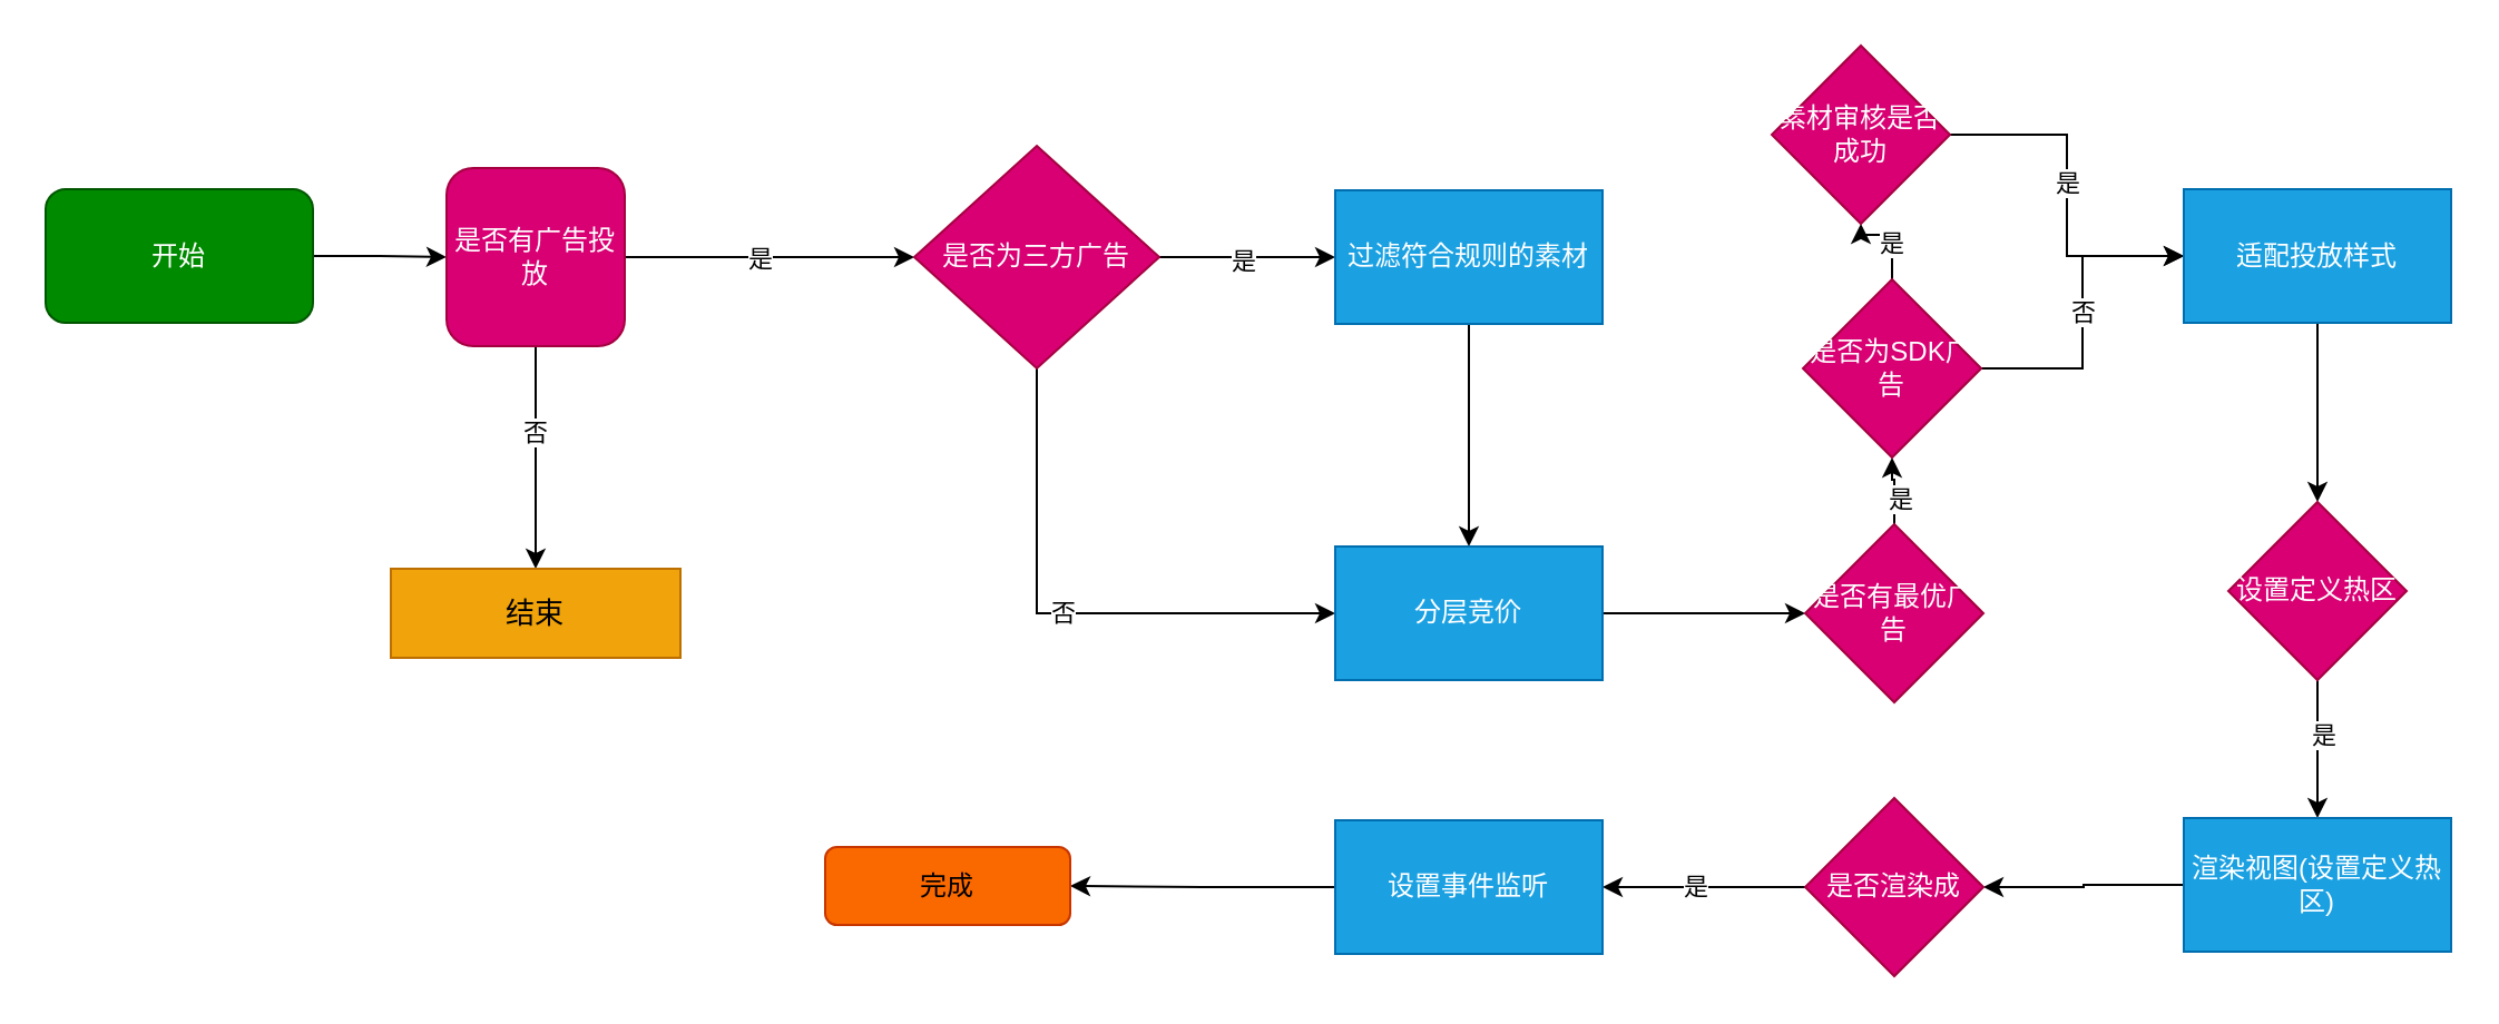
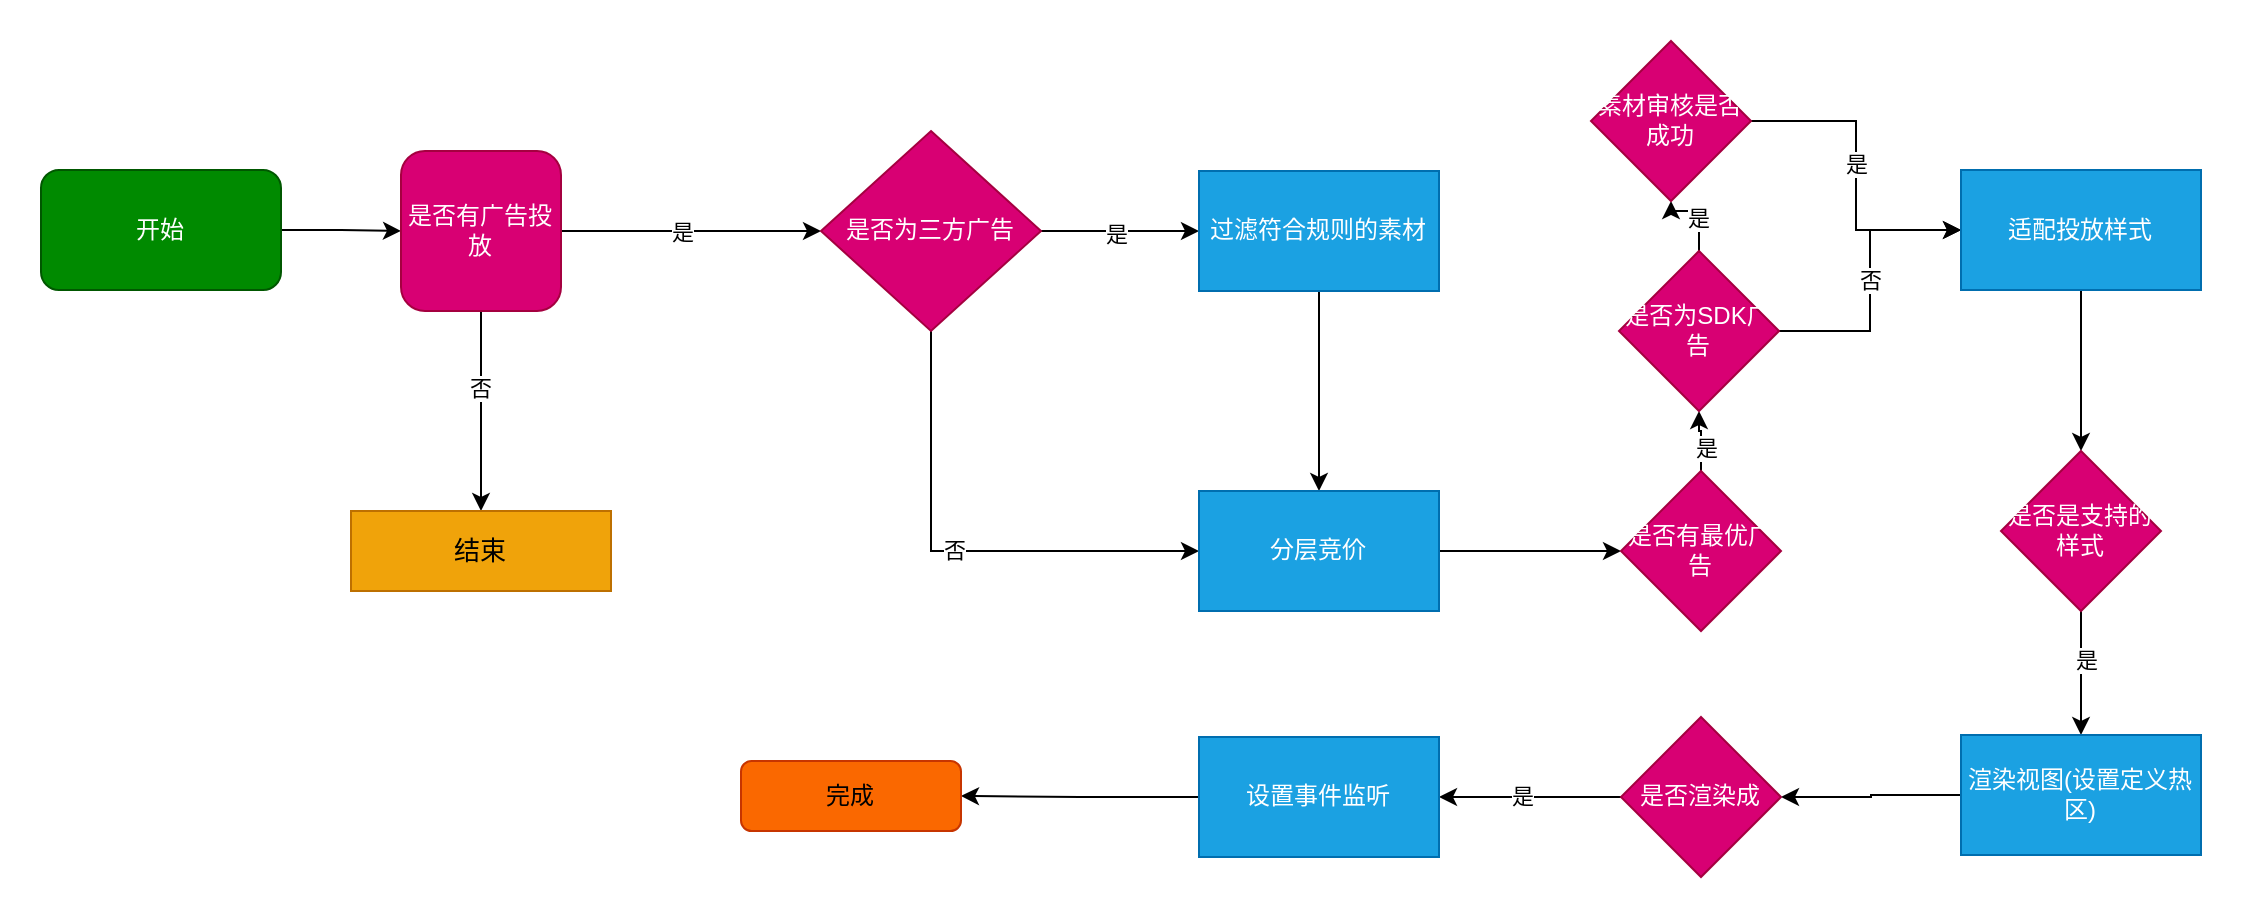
  <mxCell id="0" />
  <mxCell id="1" parent="0" />
  <mxCell id="2" value="" style="edgeStyle=orthogonalEdgeStyle;rounded=0;orthogonalLoop=1;jettySize=auto;html=1;endArrow=classic;endFill=1;entryX=0;entryY=0.5;entryDx=0;entryDy=0;" edge="1" parent="1" source="3" target="8"><mxGeometry relative="1" as="geometry"><mxPoint x="240" y="115" as="targetPoint" /></mxGeometry></mxCell>
  <mxCell id="3" value="开始" style="rounded=1;whiteSpace=wrap;html=1;strokeColor=#005700;fillColor=#008a00;fontColor=#ffffff;" vertex="1" parent="1"><mxGeometry x="20" y="84.5" width="120" height="60" as="geometry" /></mxCell>
  <mxCell id="4" value="" style="edgeStyle=orthogonalEdgeStyle;rounded=0;orthogonalLoop=1;jettySize=auto;html=1;endArrow=classic;endFill=1;entryX=0;entryY=0.5;entryDx=0;entryDy=0;" edge="1" parent="1" source="8" target="13"><mxGeometry relative="1" as="geometry"><mxPoint x="440" y="115" as="targetPoint" /></mxGeometry></mxCell>
  <mxCell id="5" value="是" style="edgeLabel;html=1;align=center;verticalAlign=middle;resizable=0;points=[];" vertex="1" connectable="0" parent="4"><mxGeometry x="-0.074" relative="1" as="geometry"><mxPoint as="offset" /></mxGeometry></mxCell>
  <mxCell id="6" value="" style="edgeStyle=orthogonalEdgeStyle;rounded=0;orthogonalLoop=1;jettySize=auto;html=1;endArrow=classic;endFill=1;" edge="1" parent="1" source="8" target="9"><mxGeometry relative="1" as="geometry" /></mxCell>
  <mxCell id="7" value="否" style="edgeLabel;html=1;align=center;verticalAlign=middle;resizable=0;points=[];" vertex="1" connectable="0" parent="6"><mxGeometry x="-0.232" y="-1" relative="1" as="geometry"><mxPoint as="offset" /></mxGeometry></mxCell>
  <mxCell id="8" value="是否有广告投放" style="whiteSpace=wrap;html=1;strokeColor=#A50040;fillColor=#d80073;fontColor=#ffffff;rounded=1;" vertex="1" parent="1"><mxGeometry x="200" y="75" width="80" height="80" as="geometry" /></mxCell>
  <mxCell id="9" value="&lt;pre style=&quot;font-family: &amp;quot;jetbrains mono&amp;quot; , monospace ; font-size: 9.8pt&quot;&gt;结束&lt;/pre&gt;" style="whiteSpace=wrap;html=1;fillColor=#f0a30a;fontColor=#000000;strokeColor=#BD7000;" vertex="1" parent="1"><mxGeometry x="175" y="255" width="130" height="40" as="geometry" /></mxCell>
  <mxCell id="10" value="否" style="edgeStyle=orthogonalEdgeStyle;rounded=0;orthogonalLoop=1;jettySize=auto;html=1;endArrow=classic;endFill=1;entryX=0;entryY=0.5;entryDx=0;entryDy=0;" edge="1" parent="1" source="13" target="17"><mxGeometry relative="1" as="geometry"><mxPoint x="463.5" y="245" as="targetPoint" /><Array as="points"><mxPoint x="465" y="275" /></Array></mxGeometry></mxCell>
  <mxCell id="11" value="" style="edgeStyle=orthogonalEdgeStyle;rounded=0;orthogonalLoop=1;jettySize=auto;html=1;" edge="1" parent="1" source="13" target="15"><mxGeometry relative="1" as="geometry" /></mxCell>
  <mxCell id="12" value="是" style="edgeLabel;html=1;align=center;verticalAlign=middle;resizable=0;points=[];" vertex="1" connectable="0" parent="11"><mxGeometry x="-0.066" y="-1" relative="1" as="geometry"><mxPoint as="offset" /></mxGeometry></mxCell>
  <mxCell id="13" value="是否为三方广告" style="rhombus;whiteSpace=wrap;html=1;strokeColor=#A50040;fillColor=#d80073;fontColor=#ffffff;" vertex="1" parent="1"><mxGeometry x="410" y="65" width="110" height="100" as="geometry" /></mxCell>
  <mxCell id="14" value="" style="edgeStyle=orthogonalEdgeStyle;rounded=0;orthogonalLoop=1;jettySize=auto;html=1;" edge="1" parent="1" source="15" target="17"><mxGeometry relative="1" as="geometry" /></mxCell>
  <mxCell id="15" value="过滤符合规则的素材" style="whiteSpace=wrap;html=1;rounded=0;fillColor=#1ba1e2;fontColor=#ffffff;strokeColor=#006EAF;" vertex="1" parent="1"><mxGeometry x="599" y="85" width="120" height="60" as="geometry" /></mxCell>
  <mxCell id="16" value="" style="edgeStyle=orthogonalEdgeStyle;rounded=0;orthogonalLoop=1;jettySize=auto;html=1;" edge="1" parent="1" source="17" target="20"><mxGeometry relative="1" as="geometry" /></mxCell>
  <mxCell id="17" value="分层竞价" style="whiteSpace=wrap;html=1;rounded=0;fillColor=#1ba1e2;fontColor=#ffffff;strokeColor=#006EAF;" vertex="1" parent="1"><mxGeometry x="599" y="245" width="120" height="60" as="geometry" /></mxCell>
  <mxCell id="18" value="" style="edgeStyle=orthogonalEdgeStyle;rounded=0;orthogonalLoop=1;jettySize=auto;html=1;" edge="1" parent="1" source="20" target="24"><mxGeometry relative="1" as="geometry" /></mxCell>
  <mxCell id="19" value="是" style="edgeLabel;html=1;align=center;verticalAlign=middle;resizable=0;points=[];" vertex="1" connectable="0" parent="18"><mxGeometry x="-0.194" y="-2" relative="1" as="geometry"><mxPoint as="offset" /></mxGeometry></mxCell>
  <mxCell id="20" value="是否有最优广告" style="rhombus;whiteSpace=wrap;html=1;rounded=0;fillColor=#d80073;fontColor=#ffffff;strokeColor=#A50040;" vertex="1" parent="1"><mxGeometry x="810" y="235" width="80" height="80" as="geometry" /></mxCell>
  <mxCell id="21" value="" style="edgeStyle=orthogonalEdgeStyle;rounded=0;orthogonalLoop=1;jettySize=auto;html=1;" edge="1" parent="1" source="24" target="27"><mxGeometry relative="1" as="geometry" /></mxCell>
  <mxCell id="22" value="是" style="edgeLabel;html=1;align=center;verticalAlign=middle;resizable=0;points=[];" vertex="1" connectable="0" parent="21"><mxGeometry x="-0.142" y="1" relative="1" as="geometry"><mxPoint as="offset" /></mxGeometry></mxCell>
  <mxCell id="23" value="否" style="edgeStyle=orthogonalEdgeStyle;rounded=0;orthogonalLoop=1;jettySize=auto;html=1;" edge="1" parent="1" source="24" target="29"><mxGeometry relative="1" as="geometry" /></mxCell>
  <mxCell id="24" value="是否为SDK广告" style="rhombus;whiteSpace=wrap;html=1;rounded=0;fillColor=#d80073;fontColor=#ffffff;strokeColor=#A50040;" vertex="1" parent="1"><mxGeometry x="809" y="125" width="80" height="80" as="geometry" /></mxCell>
  <mxCell id="25" style="edgeStyle=orthogonalEdgeStyle;rounded=0;orthogonalLoop=1;jettySize=auto;html=1;entryX=0;entryY=0.5;entryDx=0;entryDy=0;" edge="1" parent="1" source="27" target="29"><mxGeometry relative="1" as="geometry" /></mxCell>
  <mxCell id="26" value="是" style="edgeLabel;html=1;align=center;verticalAlign=middle;resizable=0;points=[];" vertex="1" connectable="0" parent="25"><mxGeometry x="-0.071" relative="1" as="geometry"><mxPoint as="offset" /></mxGeometry></mxCell>
  <mxCell id="27" value="素材审核是否成功" style="rhombus;whiteSpace=wrap;html=1;rounded=0;fillColor=#d80073;fontColor=#ffffff;strokeColor=#A50040;" vertex="1" parent="1"><mxGeometry x="795" y="20" width="80" height="80" as="geometry" /></mxCell>
  <mxCell id="28" value="" style="edgeStyle=orthogonalEdgeStyle;rounded=0;orthogonalLoop=1;jettySize=auto;html=1;" edge="1" parent="1" source="29" target="32"><mxGeometry relative="1" as="geometry" /></mxCell>
  <mxCell id="29" value="适配投放样式" style="whiteSpace=wrap;html=1;rounded=0;fillColor=#1ba1e2;fontColor=#ffffff;strokeColor=#006EAF;" vertex="1" parent="1"><mxGeometry x="980" y="84.5" width="120" height="60" as="geometry" /></mxCell>
  <mxCell id="30" value="" style="edgeStyle=orthogonalEdgeStyle;rounded=0;orthogonalLoop=1;jettySize=auto;html=1;" edge="1" parent="1" source="32" target="34"><mxGeometry relative="1" as="geometry" /></mxCell>
  <mxCell id="31" value="是" style="edgeLabel;html=1;align=center;verticalAlign=middle;resizable=0;points=[];" vertex="1" connectable="0" parent="30"><mxGeometry x="-0.233" y="2" relative="1" as="geometry"><mxPoint as="offset" /></mxGeometry></mxCell>
- <mxCell id="32" value="设置定义热区" style="rhombus;whiteSpace=wrap;html=1;rounded=0;fillColor=#d80073;fontColor=#ffffff;strokeColor=#A50040;" vertex="1" parent="1"><mxGeometry x="1000" y="225" width="80" height="80" as="geometry" /></mxCell>
+ <mxCell id="32" value="是否是支持的样式" style="rhombus;whiteSpace=wrap;html=1;rounded=0;fillColor=#d80073;fontColor=#ffffff;strokeColor=#A50040;" vertex="1" parent="1"><mxGeometry x="1000" y="225" width="80" height="80" as="geometry" /></mxCell>
  <mxCell id="33" value="" style="edgeStyle=orthogonalEdgeStyle;rounded=0;orthogonalLoop=1;jettySize=auto;html=1;" edge="1" parent="1" source="34" target="37"><mxGeometry relative="1" as="geometry" /></mxCell>
  <mxCell id="34" value="渲染视图(设置定义热区)" style="whiteSpace=wrap;html=1;rounded=0;fillColor=#1ba1e2;fontColor=#ffffff;strokeColor=#006EAF;" vertex="1" parent="1"><mxGeometry x="980" y="367" width="120" height="60" as="geometry" /></mxCell>
  <mxCell id="35" value="" style="edgeStyle=orthogonalEdgeStyle;rounded=0;orthogonalLoop=1;jettySize=auto;html=1;" edge="1" parent="1" source="37" target="39"><mxGeometry relative="1" as="geometry" /></mxCell>
  <mxCell id="36" value="是" style="edgeLabel;html=1;align=center;verticalAlign=middle;resizable=0;points=[];" vertex="1" connectable="0" parent="35"><mxGeometry x="0.09" y="-1" relative="1" as="geometry"><mxPoint as="offset" /></mxGeometry></mxCell>
  <mxCell id="37" value="是否渲染成" style="rhombus;whiteSpace=wrap;html=1;rounded=0;fillColor=#d80073;fontColor=#ffffff;strokeColor=#A50040;" vertex="1" parent="1"><mxGeometry x="810" y="358" width="80" height="80" as="geometry" /></mxCell>
  <mxCell id="38" value="" style="edgeStyle=orthogonalEdgeStyle;rounded=0;orthogonalLoop=1;jettySize=auto;html=1;" edge="1" parent="1" source="39" target="40"><mxGeometry relative="1" as="geometry" /></mxCell>
  <mxCell id="39" value="设置事件监听" style="whiteSpace=wrap;html=1;rounded=0;fillColor=#1ba1e2;fontColor=#ffffff;strokeColor=#006EAF;" vertex="1" parent="1"><mxGeometry x="599" y="368" width="120" height="60" as="geometry" /></mxCell>
  <mxCell id="40" value="完成" style="rounded=1;whiteSpace=wrap;html=1;fillColor=#fa6800;fontColor=#000000;strokeColor=#C73500;" vertex="1" parent="1"><mxGeometry x="370" y="380" width="110" height="35" as="geometry" /></mxCell>
